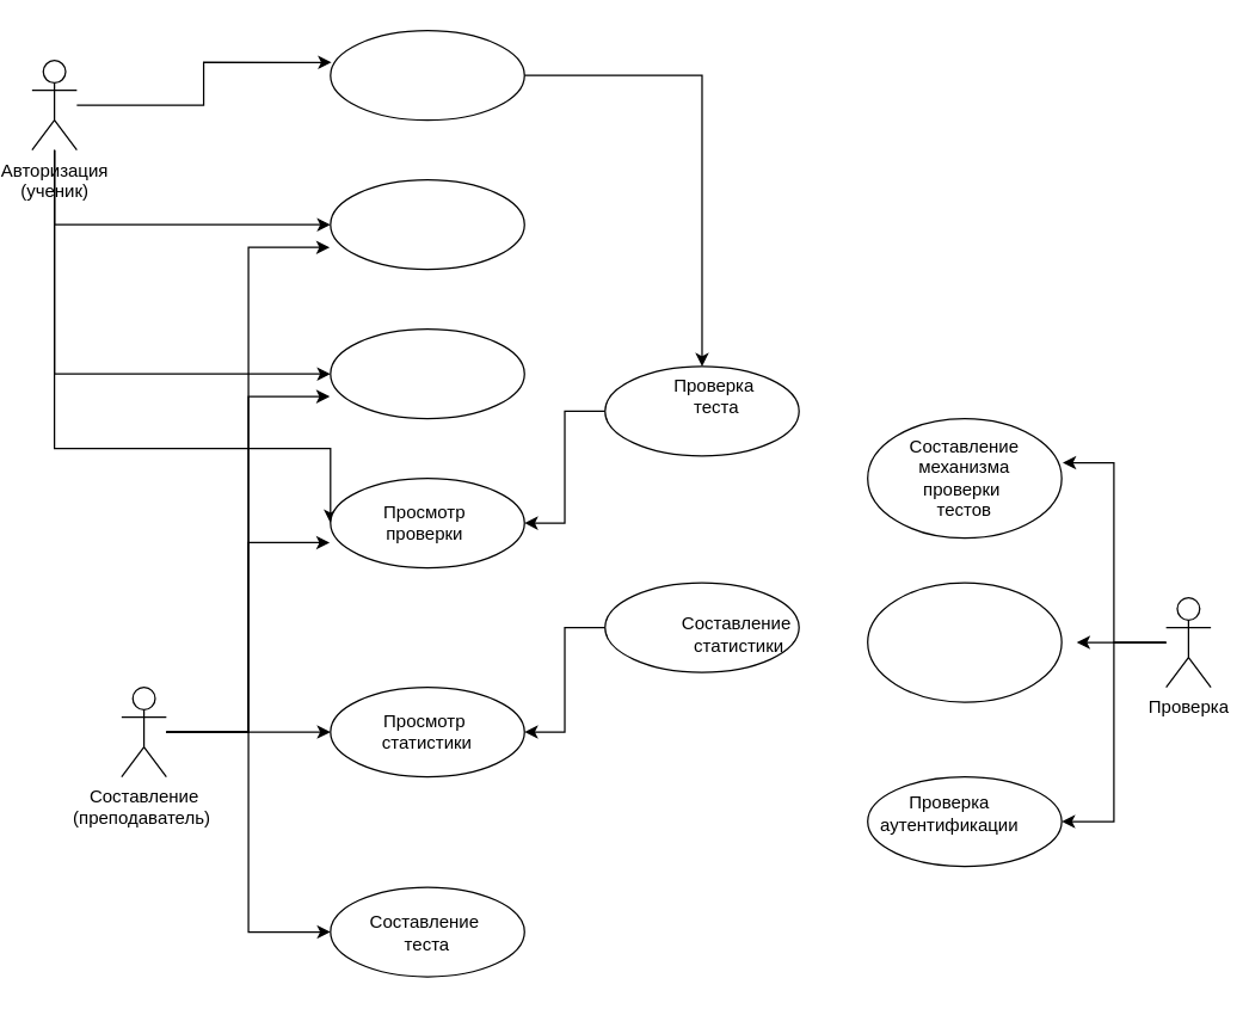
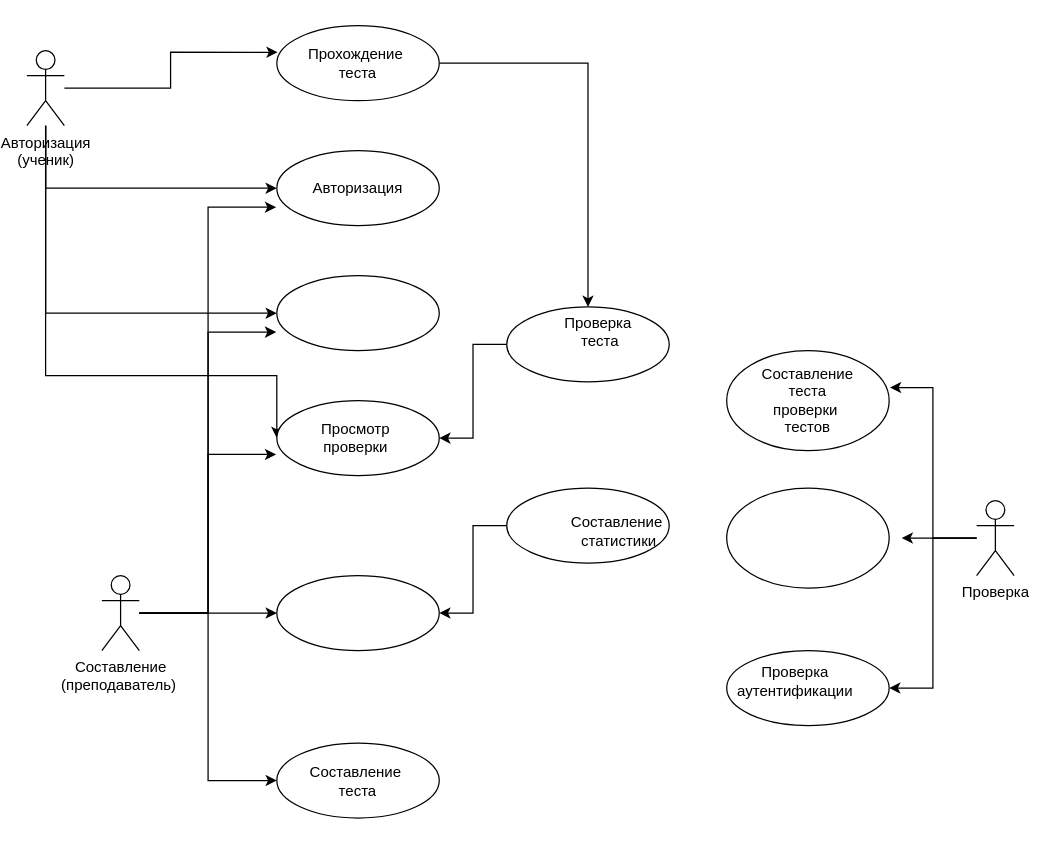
  <mxCell id="0" />
  <mxCell id="1" parent="0" />
  <mxCell id="2" style="edgeStyle=orthogonalEdgeStyle;rounded=0;orthogonalLoop=1;jettySize=auto;html=1;entryX=0;entryY=0.5;entryDx=0;entryDy=0;" edge="1" parent="1" source="5" target="36"><mxGeometry relative="1" as="geometry"><Array as="points"><mxPoint x="35" y="150" /></Array></mxGeometry></mxCell>
  <mxCell id="3" style="edgeStyle=orthogonalEdgeStyle;rounded=0;orthogonalLoop=1;jettySize=auto;html=1;entryX=0;entryY=0.5;entryDx=0;entryDy=0;" edge="1" parent="1" source="5" target="35"><mxGeometry relative="1" as="geometry"><Array as="points"><mxPoint x="35" y="250" /></Array></mxGeometry></mxCell>
  <mxCell id="4" style="edgeStyle=orthogonalEdgeStyle;rounded=0;orthogonalLoop=1;jettySize=auto;html=1;entryX=0;entryY=0.5;entryDx=0;entryDy=0;" edge="1" parent="1" source="5" target="15"><mxGeometry relative="1" as="geometry"><Array as="points"><mxPoint x="35" y="300" /><mxPoint x="220" y="300" /></Array></mxGeometry></mxCell>
  <mxCell id="5" value="Авторизация&lt;br&gt;(ученик)" style="shape=umlActor;verticalLabelPosition=bottom;verticalAlign=top;html=1;outlineConnect=0;" vertex="1" parent="1"><mxGeometry x="20" y="40" width="30" height="60" as="geometry" /></mxCell>
  <mxCell id="6" style="edgeStyle=orthogonalEdgeStyle;rounded=0;orthogonalLoop=1;jettySize=auto;html=1;" edge="1" parent="1" source="8"><mxGeometry relative="1" as="geometry"><mxPoint x="720" y="430" as="targetPoint" /></mxGeometry></mxCell>
  <mxCell id="7" style="edgeStyle=orthogonalEdgeStyle;rounded=0;orthogonalLoop=1;jettySize=auto;html=1;entryX=1;entryY=0.5;entryDx=0;entryDy=0;" edge="1" parent="1" source="8" target="31"><mxGeometry relative="1" as="geometry" /></mxCell>
  <mxCell id="8" value="Проверка&lt;br&gt;" style="shape=umlActor;verticalLabelPosition=bottom;verticalAlign=top;html=1;outlineConnect=0;" vertex="1" parent="1"><mxGeometry x="780" y="400" width="30" height="60" as="geometry" /></mxCell>
  <mxCell id="9" style="edgeStyle=orthogonalEdgeStyle;rounded=0;orthogonalLoop=1;jettySize=auto;html=1;entryX=0;entryY=0.5;entryDx=0;entryDy=0;" edge="1" parent="1" source="12" target="16"><mxGeometry relative="1" as="geometry"><mxPoint x="200" y="490" as="targetPoint" /></mxGeometry></mxCell>
  <mxCell id="10" style="edgeStyle=orthogonalEdgeStyle;rounded=0;orthogonalLoop=1;jettySize=auto;html=1;entryX=0;entryY=0.5;entryDx=0;entryDy=0;" edge="1" parent="1" source="12" target="17"><mxGeometry relative="1" as="geometry" /></mxCell>
  <mxCell id="11" style="edgeStyle=orthogonalEdgeStyle;rounded=0;orthogonalLoop=1;jettySize=auto;html=1;entryX=-0.004;entryY=0.753;entryDx=0;entryDy=0;entryPerimeter=0;" edge="1" parent="1" source="12" target="35"><mxGeometry relative="1" as="geometry"><mxPoint x="190" y="250" as="targetPoint" /></mxGeometry></mxCell>
  <mxCell id="12" value="Составление&lt;br&gt;(преподаватель)&amp;nbsp;" style="shape=umlActor;verticalLabelPosition=bottom;verticalAlign=top;html=1;outlineConnect=0;" vertex="1" parent="1"><mxGeometry x="80" y="460" width="30" height="60" as="geometry" /></mxCell>
  <mxCell id="13" style="edgeStyle=orthogonalEdgeStyle;rounded=0;orthogonalLoop=1;jettySize=auto;html=1;entryX=0.5;entryY=0;entryDx=0;entryDy=0;" edge="1" parent="1" source="14" target="24"><mxGeometry relative="1" as="geometry" /></mxCell>
  <mxCell id="14" value="" style="ellipse;whiteSpace=wrap;html=1;" vertex="1" parent="1"><mxGeometry x="220" y="20" width="130" height="60" as="geometry" /></mxCell>
  <mxCell id="15" value="" style="ellipse;whiteSpace=wrap;html=1;" vertex="1" parent="1"><mxGeometry x="220" y="320" width="130" height="60" as="geometry" /></mxCell>
  <mxCell id="16" value="" style="ellipse;whiteSpace=wrap;html=1;" vertex="1" parent="1"><mxGeometry x="220" y="460" width="130" height="60" as="geometry" /></mxCell>
  <mxCell id="17" value="" style="ellipse;whiteSpace=wrap;html=1;" vertex="1" parent="1"><mxGeometry x="220" y="594" width="130" height="60" as="geometry" /></mxCell>
+ <mxCell id="18" value="Прохождение&amp;nbsp;&lt;br&gt;теста" style="text;html=1;strokeColor=none;fillColor=none;align=center;verticalAlign=middle;whiteSpace=wrap;rounded=0;" vertex="1" parent="1"><mxGeometry x="255" y="35" width="60" height="30" as="geometry" /></mxCell>
  <mxCell id="19" value="Просмотр&amp;nbsp;&lt;br&gt;проверки&amp;nbsp;" style="text;html=1;strokeColor=none;fillColor=none;align=center;verticalAlign=middle;whiteSpace=wrap;rounded=0;" vertex="1" parent="1"><mxGeometry x="255" y="335" width="60" height="30" as="geometry" /></mxCell>
- <mxCell id="20" value="Просмотр&amp;nbsp;&lt;br&gt;статистики" style="text;html=1;strokeColor=none;fillColor=none;align=center;verticalAlign=middle;whiteSpace=wrap;rounded=0;" vertex="1" parent="1"><mxGeometry x="255" y="475" width="60" height="30" as="geometry" /></mxCell>
  <mxCell id="21" value="Составление&amp;nbsp;&lt;br&gt;теста" style="text;html=1;strokeColor=none;fillColor=none;align=center;verticalAlign=middle;whiteSpace=wrap;rounded=0;" vertex="1" parent="1"><mxGeometry x="255" y="610" width="60" height="30" as="geometry" /></mxCell>
  <mxCell id="22" style="edgeStyle=orthogonalEdgeStyle;rounded=0;orthogonalLoop=1;jettySize=auto;html=1;entryX=0.005;entryY=0.354;entryDx=0;entryDy=0;entryPerimeter=0;" edge="1" parent="1" source="5" target="14"><mxGeometry relative="1" as="geometry" /></mxCell>
  <mxCell id="23" style="edgeStyle=orthogonalEdgeStyle;rounded=0;orthogonalLoop=1;jettySize=auto;html=1;entryX=1;entryY=0.5;entryDx=0;entryDy=0;" edge="1" parent="1" source="24" target="15"><mxGeometry relative="1" as="geometry" /></mxCell>
  <mxCell id="24" value="" style="ellipse;whiteSpace=wrap;html=1;" vertex="1" parent="1"><mxGeometry x="404" y="245" width="130" height="60" as="geometry" /></mxCell>
  <mxCell id="25" style="edgeStyle=orthogonalEdgeStyle;rounded=0;orthogonalLoop=1;jettySize=auto;html=1;entryX=1;entryY=0.5;entryDx=0;entryDy=0;" edge="1" parent="1" source="26" target="16"><mxGeometry relative="1" as="geometry" /></mxCell>
  <mxCell id="26" value="" style="ellipse;whiteSpace=wrap;html=1;" vertex="1" parent="1"><mxGeometry x="404" y="390" width="130" height="60" as="geometry" /></mxCell>
  <mxCell id="27" value="Проверка&amp;nbsp;&lt;br&gt;теста" style="text;html=1;strokeColor=none;fillColor=none;align=center;verticalAlign=middle;whiteSpace=wrap;rounded=0;" vertex="1" parent="1"><mxGeometry x="449" y="250" width="60" height="30" as="geometry" /></mxCell>
  <mxCell id="28" value="Составление&amp;nbsp;&lt;br&gt;статистики" style="text;html=1;strokeColor=none;fillColor=none;align=center;verticalAlign=middle;whiteSpace=wrap;rounded=0;" vertex="1" parent="1"><mxGeometry x="464" y="410" width="60" height="30" as="geometry" /></mxCell>
  <mxCell id="29" value="" style="ellipse;whiteSpace=wrap;html=1;" vertex="1" parent="1"><mxGeometry x="580" y="280" width="130" height="80" as="geometry" /></mxCell>
  <mxCell id="30" value="" style="ellipse;whiteSpace=wrap;html=1;" vertex="1" parent="1"><mxGeometry x="580" y="390" width="130" height="80" as="geometry" /></mxCell>
  <mxCell id="31" value="" style="ellipse;whiteSpace=wrap;html=1;" vertex="1" parent="1"><mxGeometry x="580" y="520" width="130" height="60" as="geometry" /></mxCell>
- <mxCell id="32" value="Составление&lt;br&gt;механизма&lt;br&gt;проверки&amp;nbsp;&lt;br&gt;тестов" style="text;html=1;strokeColor=none;fillColor=none;align=center;verticalAlign=middle;whiteSpace=wrap;rounded=0;" vertex="1" parent="1"><mxGeometry x="615" y="305" width="60" height="30" as="geometry" /></mxCell>
+ <mxCell id="32" value="Составление&lt;br&gt;теста&lt;br&gt;проверки&amp;nbsp;&lt;br&gt;тестов" style="text;html=1;strokeColor=none;fillColor=none;align=center;verticalAlign=middle;whiteSpace=wrap;rounded=0;" vertex="1" parent="1"><mxGeometry x="615" y="305" width="60" height="30" as="geometry" /></mxCell>
  <mxCell id="33" value="Проверка&lt;br&gt;аутентификации" style="text;html=1;strokeColor=none;fillColor=none;align=center;verticalAlign=middle;whiteSpace=wrap;rounded=0;" vertex="1" parent="1"><mxGeometry x="605" y="530" width="60" height="30" as="geometry" /></mxCell>
  <mxCell id="34" style="edgeStyle=orthogonalEdgeStyle;rounded=0;orthogonalLoop=1;jettySize=auto;html=1;entryX=1.005;entryY=0.369;entryDx=0;entryDy=0;entryPerimeter=0;" edge="1" parent="1" source="8" target="29"><mxGeometry relative="1" as="geometry" /></mxCell>
  <mxCell id="35" value="" style="ellipse;whiteSpace=wrap;html=1;" vertex="1" parent="1"><mxGeometry x="220" y="220" width="130" height="60" as="geometry" /></mxCell>
  <mxCell id="36" value="" style="ellipse;whiteSpace=wrap;html=1;" vertex="1" parent="1"><mxGeometry x="220" y="120" width="130" height="60" as="geometry" /></mxCell>
+ <mxCell id="37" value="Авторизация" style="text;html=1;strokeColor=none;fillColor=none;align=center;verticalAlign=middle;whiteSpace=wrap;rounded=0;" vertex="1" parent="1"><mxGeometry x="255" y="135" width="60" height="30" as="geometry" /></mxCell>
  <mxCell id="38" style="edgeStyle=orthogonalEdgeStyle;rounded=0;orthogonalLoop=1;jettySize=auto;html=1;entryX=-0.004;entryY=0.753;entryDx=0;entryDy=0;entryPerimeter=0;" edge="1" parent="1" source="12" target="36"><mxGeometry relative="1" as="geometry" /></mxCell>
  <mxCell id="39" style="edgeStyle=orthogonalEdgeStyle;rounded=0;orthogonalLoop=1;jettySize=auto;html=1;entryX=-0.004;entryY=0.718;entryDx=0;entryDy=0;entryPerimeter=0;" edge="1" parent="1" source="12" target="15"><mxGeometry relative="1" as="geometry" /></mxCell>
